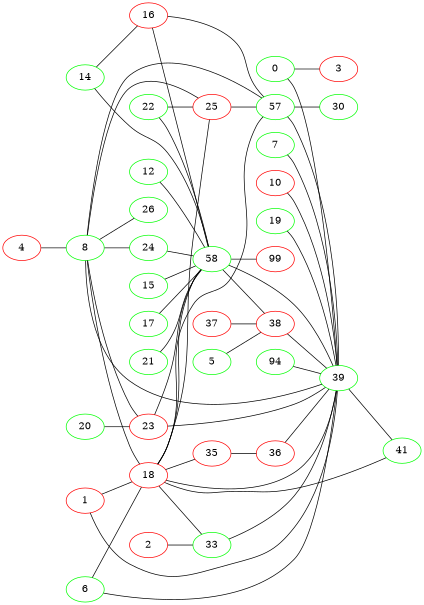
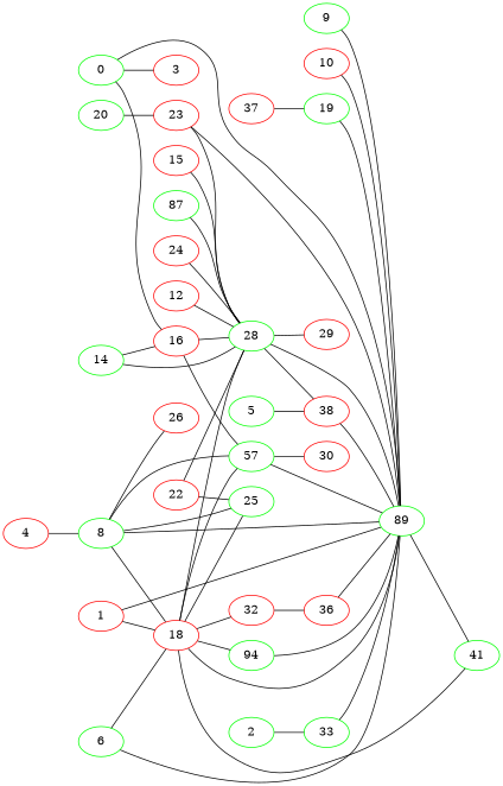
  strict graph {
    fontname="DejaVu Serif"
    rankdir=LR
    node [color=green fontname="DejaVu Serif"]
    edge [fontname="DejaVu Serif"]
    3 [color=red]
    0
    16 [color=red]
-   39
+   39 [label=89]
    n5 [label=57]
-   28 [label=58]
+   28
    41
-   30
+   30 [color=red]
    38 [color=red]
-   29 [color=red label=99]
+   29 [color=red]
    1 [color=red]
    18 [color=red]
    33
-   25 [color=red]
-   32 [color=red label=35]
+   25
+   32 [color=red]
    36 [color=red]
-   2 [color=red]
+   2
    4 [color=red]
    8
    23 [color=red]
-   24
-   26
+   24 [color=red]
+   26 [color=red]
    5
    6
-   7
+   7 [label=9]
    10 [color=red]
-   12
+   12 [color=red]
    14
-   15
-   17
+   15 [color=red]
+   17 [label=87]
    19
    20
-   21
-   22
+   22 [color=red]
    n35 [label=94]
    37 [color=red]
    0 -- 3
+   0 -- 16
    0 -- 39
    16 -- n5
    16 -- 28
    39 -- 41
    n5 -- 39
    n5 -- 30
    28 -- 39
    28 -- 38
    28 -- 29
    38 -- 39
    1 -- 39
    1 -- 18
    18 -- 39
    18 -- n5
    18 -- 28
    18 -- 41
-   18 -- 33
+   18 -- n35
    18 -- 25
    18 -- 32
    33 -- 39
-   25 -- n5
    32 -- 36
    36 -- 39
    2 -- 33
    4 -- 8
    8 -- 39
    8 -- n5
    8 -- 18
    8 -- 25
-   8 -- 23
-   8 -- 24
    8 -- 26
    23 -- 39
    23 -- 28
    24 -- 28
    5 -- 38
    6 -- 39
    6 -- 18
    7 -- 39
    10 -- 39
    12 -- 28
    14 -- 16
    14 -- 28
    15 -- 28
    17 -- 28
    19 -- 39
    20 -- 23
-   21 -- 28
    22 -- 28
    22 -- 25
    n35 -- 39
-   37 -- 38
+   37 -- 19
  }
